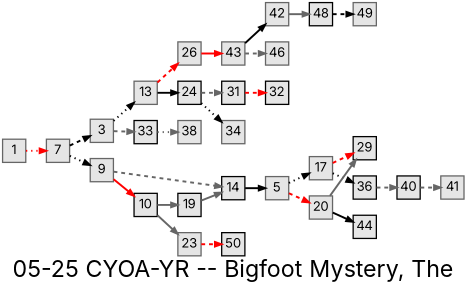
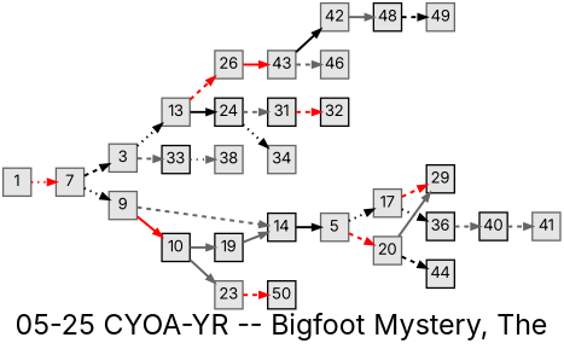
  digraph {
    fontname=Inter
    fontsize=36
    label="05-25 CYOA-YR -- Bigfoot Mystery, The"
    nodesep=0.35
    ordering=out
    rankdir=LR
    ranksep=0.45
    node [color=gray40 fillcolor=grey90 fixedsize=true fontname=Inter fontsize=20 labelfloat=true margin="0,0" penwidth=2 regular=true shape=rect style=filled]
    edge [color=gray40 fontname=Inter fontsize=12 labelfloat=true penwidth=3 style=dashed]
    1
    7
    3
    9
    13
    33 [color=black]
    14 [color=black]
    10 [color=black]
    26
    24 [color=black]
    38
    43
    31 [color=black]
    34
    5
    17
    20
    29 [color=black]
    36 [color=black]
    44 [color=black]
    40 [color=black]
    19 [color=black]
    23
    50 [color=black]
    42
    46
    32 [color=black]
    41
    48 [color=black]
    49
    1 -> 7 [color=red style=dotted]
    7 -> 3 [color=black]
    7 -> 9 [color=black style=dotted]
    3 -> 13 [color=black style=dotted]
    3 -> 33
    9 -> 14
    9 -> 10 [color=red style=bold]
    13 -> 26 [color=red]
    13 -> 24 [color=black style=bold]
    33 -> 38 [style=dotted]
    14 -> 5 [color=black style=bold]
    10 -> 19 [style=bold]
    10 -> 23 [style=bold]
    26 -> 43 [color=red style=bold]
    24 -> 31
    24 -> 34 [color=black style=dotted]
    43 -> 42 [color=black style=bold]
    43 -> 46
    31 -> 32 [color=red]
    5 -> 17 [color=black style=dotted]
    5 -> 20 [color=red]
    17 -> 29 [color=red]
    17 -> 36 [color=black style=dotted]
    20 -> 29 [style=bold]
-   20 -> 44 [color=black style=bold]
+   20 -> 44 [color=black]
    36 -> 40
    40 -> 41
    19 -> 14 [style=bold]
    23 -> 50 [color=red]
    42 -> 48 [style=bold]
    48 -> 49 [color=black]
  }
